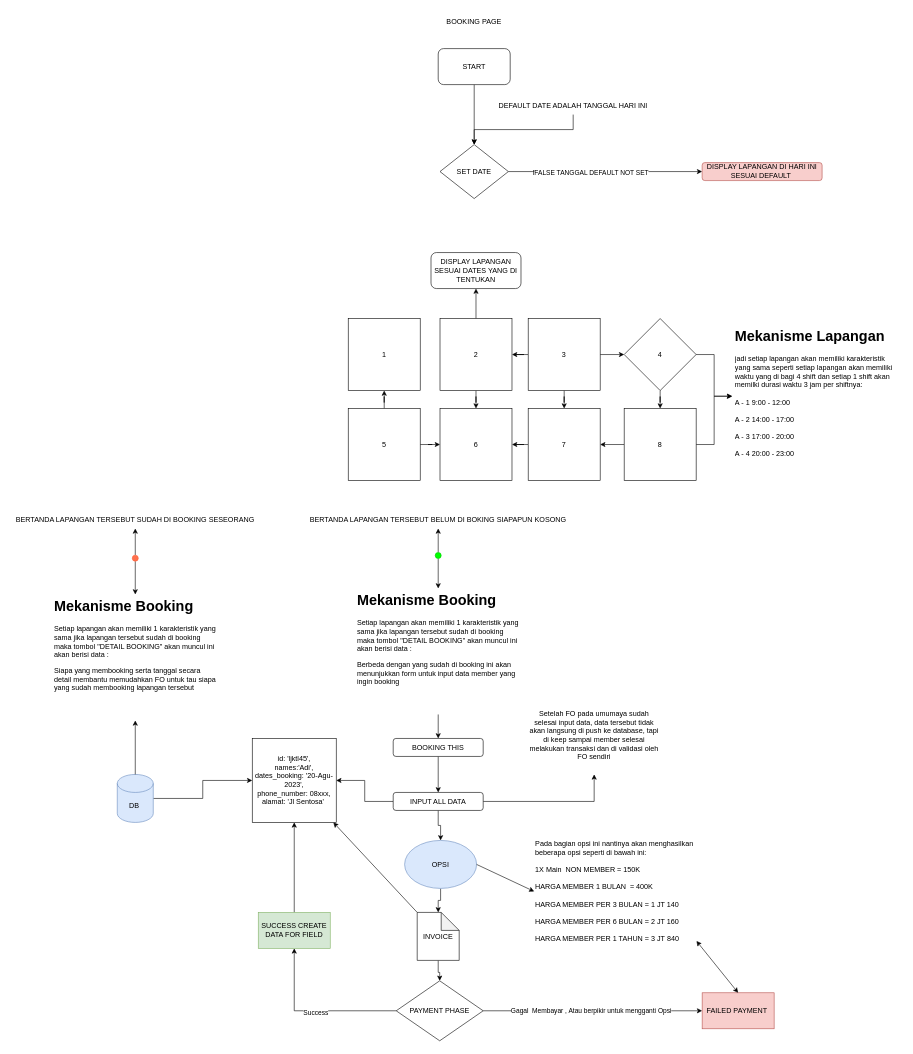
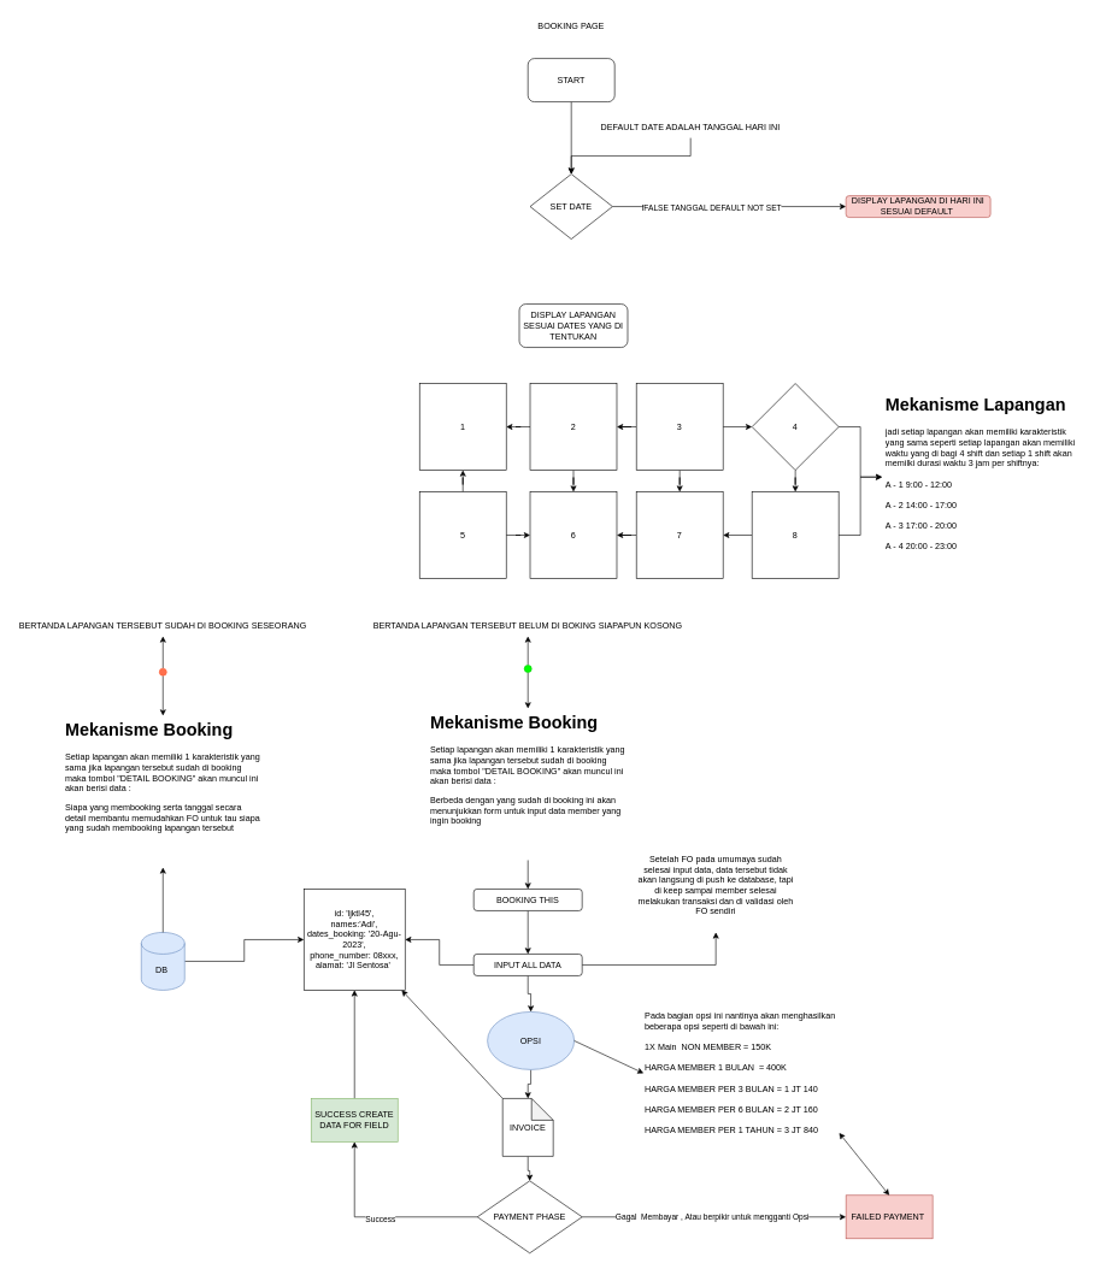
  <mxCell id="0" />
  <mxCell id="1" parent="0" />
  <mxCell id="2" value="" style="edgeStyle=orthogonalEdgeStyle;rounded=0;orthogonalLoop=1;jettySize=auto;html=1;" edge="1" parent="1" source="3" target="7"><mxGeometry relative="1" as="geometry" /></mxCell>
  <mxCell id="3" value="START" style="rounded=1;whiteSpace=wrap;html=1;" vertex="1" parent="1"><mxGeometry x="730" y="80" width="120" height="60" as="geometry" /></mxCell>
  <mxCell id="4" value="BOOKING PAGE" style="text;html=1;strokeColor=none;fillColor=none;align=center;verticalAlign=middle;whiteSpace=wrap;rounded=0;" vertex="1" parent="1"><mxGeometry x="727" y="20" width="126" height="30" as="geometry" /></mxCell>
  <mxCell id="5" value="" style="edgeStyle=orthogonalEdgeStyle;rounded=0;orthogonalLoop=1;jettySize=auto;html=1;" edge="1" parent="1" source="7" target="10"><mxGeometry relative="1" as="geometry" /></mxCell>
  <mxCell id="6" value="fFALSE TANGGAL DEFAULT NOT SET" style="edgeLabel;html=1;align=center;verticalAlign=middle;resizable=0;points=[];" vertex="1" connectable="0" parent="5"><mxGeometry x="-0.156" y="-2" relative="1" as="geometry"><mxPoint as="offset" /></mxGeometry></mxCell>
  <mxCell id="7" value="SET DATE" style="rhombus;whiteSpace=wrap;html=1;" vertex="1" parent="1"><mxGeometry x="733" y="240" width="114" height="90" as="geometry" /></mxCell>
  <mxCell id="8" value="" style="edgeStyle=orthogonalEdgeStyle;rounded=0;orthogonalLoop=1;jettySize=auto;html=1;" edge="1" parent="1" source="9" target="7"><mxGeometry relative="1" as="geometry" /></mxCell>
  <mxCell id="9" value="DEFAULT DATE ADALAH TANGGAL HARI INI" style="text;html=1;strokeColor=none;fillColor=none;align=center;verticalAlign=middle;whiteSpace=wrap;rounded=0;" vertex="1" parent="1"><mxGeometry x="830" y="160" width="250" height="30" as="geometry" /></mxCell>
  <mxCell id="10" value="DISPLAY LAPANGAN DI HARI INI SESUAI DEFAULT&amp;nbsp;" style="rounded=1;whiteSpace=wrap;html=1;fillColor=#f8cecc;strokeColor=#b85450;" vertex="1" parent="1"><mxGeometry x="1170" y="270" width="200" height="30" as="geometry" /></mxCell>
  <mxCell id="11" value="DISPLAY LAPANGAN SESUAI DATES YANG DI TENTUKAN" style="rounded=1;whiteSpace=wrap;html=1;" vertex="1" parent="1"><mxGeometry x="718" y="420" width="150" height="60" as="geometry" /></mxCell>
  <mxCell id="12" value="1" style="whiteSpace=wrap;html=1;aspect=fixed;" vertex="1" parent="1"><mxGeometry x="580" y="530" width="120" height="120" as="geometry" /></mxCell>
- <mxCell id="13" value="" style="edgeStyle=orthogonalEdgeStyle;rounded=0;orthogonalLoop=1;jettySize=auto;html=1;" edge="1" parent="1" source="15" target="11"><mxGeometry relative="1" as="geometry" /></mxCell>
+ <mxCell id="13" value="" style="edgeStyle=orthogonalEdgeStyle;rounded=0;orthogonalLoop=1;jettySize=auto;html=1;" edge="1" parent="1" source="15" target="12"><mxGeometry relative="1" as="geometry" /></mxCell>
  <mxCell id="14" value="" style="edgeStyle=orthogonalEdgeStyle;rounded=0;orthogonalLoop=1;jettySize=auto;html=1;" edge="1" parent="1" source="15" target="26"><mxGeometry relative="1" as="geometry" /></mxCell>
  <mxCell id="15" value="2" style="whiteSpace=wrap;html=1;aspect=fixed;" vertex="1" parent="1"><mxGeometry x="733" y="530" width="120" height="120" as="geometry" /></mxCell>
  <mxCell id="16" value="" style="edgeStyle=orthogonalEdgeStyle;rounded=0;orthogonalLoop=1;jettySize=auto;html=1;" edge="1" parent="1" source="19" target="15"><mxGeometry relative="1" as="geometry" /></mxCell>
  <mxCell id="17" value="" style="edgeStyle=orthogonalEdgeStyle;rounded=0;orthogonalLoop=1;jettySize=auto;html=1;" edge="1" parent="1" source="19" target="22"><mxGeometry relative="1" as="geometry" /></mxCell>
  <mxCell id="18" value="" style="edgeStyle=orthogonalEdgeStyle;rounded=0;orthogonalLoop=1;jettySize=auto;html=1;" edge="1" parent="1" source="19" target="28"><mxGeometry relative="1" as="geometry" /></mxCell>
  <mxCell id="19" value="3" style="whiteSpace=wrap;html=1;aspect=fixed;" vertex="1" parent="1"><mxGeometry x="880" y="530" width="120" height="120" as="geometry" /></mxCell>
  <mxCell id="20" value="" style="edgeStyle=orthogonalEdgeStyle;rounded=0;orthogonalLoop=1;jettySize=auto;html=1;" edge="1" parent="1" source="22" target="31"><mxGeometry relative="1" as="geometry" /></mxCell>
  <mxCell id="21" value="" style="edgeStyle=orthogonalEdgeStyle;rounded=0;orthogonalLoop=1;jettySize=auto;html=1;" edge="1" parent="1" source="22" target="32"><mxGeometry relative="1" as="geometry" /></mxCell>
  <mxCell id="22" value="4" style="rhombus;whiteSpace=wrap;html=1;aspect=fixed;" vertex="1" parent="1"><mxGeometry x="1040" y="530" width="120" height="120" as="geometry" /></mxCell>
  <mxCell id="23" value="" style="edgeStyle=orthogonalEdgeStyle;rounded=0;orthogonalLoop=1;jettySize=auto;html=1;" edge="1" parent="1" source="25" target="12"><mxGeometry relative="1" as="geometry" /></mxCell>
  <mxCell id="24" value="" style="edgeStyle=orthogonalEdgeStyle;rounded=0;orthogonalLoop=1;jettySize=auto;html=1;" edge="1" parent="1" source="25" target="26"><mxGeometry relative="1" as="geometry" /></mxCell>
  <mxCell id="25" value="5" style="whiteSpace=wrap;html=1;aspect=fixed;" vertex="1" parent="1"><mxGeometry x="580" y="680" width="120" height="120" as="geometry" /></mxCell>
  <mxCell id="26" value="6" style="whiteSpace=wrap;html=1;aspect=fixed;" vertex="1" parent="1"><mxGeometry x="733" y="680" width="120" height="120" as="geometry" /></mxCell>
  <mxCell id="27" value="" style="edgeStyle=orthogonalEdgeStyle;rounded=0;orthogonalLoop=1;jettySize=auto;html=1;" edge="1" parent="1" source="28" target="26"><mxGeometry relative="1" as="geometry" /></mxCell>
  <mxCell id="28" value="7" style="whiteSpace=wrap;html=1;aspect=fixed;" vertex="1" parent="1"><mxGeometry x="880" y="680" width="120" height="120" as="geometry" /></mxCell>
  <mxCell id="29" value="" style="edgeStyle=orthogonalEdgeStyle;rounded=0;orthogonalLoop=1;jettySize=auto;html=1;" edge="1" parent="1" source="31" target="28"><mxGeometry relative="1" as="geometry" /></mxCell>
  <mxCell id="30" value="" style="edgeStyle=orthogonalEdgeStyle;rounded=0;orthogonalLoop=1;jettySize=auto;html=1;" edge="1" parent="1" source="31" target="32"><mxGeometry relative="1" as="geometry" /></mxCell>
  <mxCell id="31" value="8" style="whiteSpace=wrap;html=1;aspect=fixed;" vertex="1" parent="1"><mxGeometry x="1040" y="680" width="120" height="120" as="geometry" /></mxCell>
  <mxCell id="32" value="&lt;h1&gt;Mekanisme Lapangan&lt;/h1&gt;&lt;div&gt;jadi setiap lapangan akan memiliki karakteristik yang sama seperti setiap lapangan akan memiliki waktu yang di bagi 4 shift dan setiap 1 shift akan memilki durasi waktu 3 jam per shiftnya:&lt;/div&gt;&lt;div&gt;&lt;br&gt;&lt;/div&gt;&lt;div&gt;A - 1 9:00 - 12:00&lt;/div&gt;&lt;div&gt;&lt;br&gt;&lt;/div&gt;&lt;div&gt;A - 2 14:00 - 17:00&lt;/div&gt;&lt;div&gt;&lt;br&gt;&lt;/div&gt;&lt;div&gt;A - 3 17:00 - 20:00&lt;/div&gt;&lt;div&gt;&lt;br&gt;&lt;/div&gt;&lt;div&gt;A - 4 20:00 - 23:00&lt;/div&gt;&lt;div&gt;&lt;br&gt;&lt;/div&gt;&lt;div&gt;&lt;br&gt;&lt;/div&gt;" style="text;html=1;strokeColor=none;fillColor=none;spacing=5;spacingTop=-20;whiteSpace=wrap;overflow=hidden;rounded=0;" vertex="1" parent="1"><mxGeometry x="1220" y="540" width="280" height="239" as="geometry" /></mxCell>
  <mxCell id="33" value="" style="edgeStyle=orthogonalEdgeStyle;rounded=0;orthogonalLoop=1;jettySize=auto;html=1;" edge="1" parent="1" source="35" target="36"><mxGeometry relative="1" as="geometry" /></mxCell>
  <mxCell id="34" value="" style="edgeStyle=orthogonalEdgeStyle;rounded=0;orthogonalLoop=1;jettySize=auto;html=1;" edge="1" parent="1" source="35" target="41"><mxGeometry relative="1" as="geometry" /></mxCell>
  <mxCell id="35" value="" style="ellipse;whiteSpace=wrap;html=1;aspect=fixed;strokeColor=#FF6038;fillColor=#FF704D;" vertex="1" parent="1"><mxGeometry x="220" y="924.5" width="10" height="10" as="geometry" /></mxCell>
  <mxCell id="36" value="BERTANDA LAPANGAN TERSEBUT SUDAH DI BOOKING SESEORANG" style="text;html=1;strokeColor=none;fillColor=none;align=center;verticalAlign=middle;whiteSpace=wrap;rounded=0;" vertex="1" parent="1"><mxGeometry x="20" y="850" width="410" height="30" as="geometry" /></mxCell>
  <mxCell id="37" value="" style="edgeStyle=orthogonalEdgeStyle;rounded=0;orthogonalLoop=1;jettySize=auto;html=1;" edge="1" parent="1" source="39" target="40"><mxGeometry relative="1" as="geometry" /></mxCell>
  <mxCell id="38" value="" style="edgeStyle=orthogonalEdgeStyle;rounded=0;orthogonalLoop=1;jettySize=auto;html=1;" edge="1" parent="1" source="39" target="43"><mxGeometry relative="1" as="geometry" /></mxCell>
  <mxCell id="39" value="" style="ellipse;whiteSpace=wrap;html=1;aspect=fixed;strokeColor=#00CC00;fillColor=#00FF00;" vertex="1" parent="1"><mxGeometry x="725" y="920" width="10" height="10" as="geometry" /></mxCell>
  <mxCell id="40" value="BERTANDA LAPANGAN TERSEBUT BELUM DI BOKING SIAPAPUN KOSONG" style="text;html=1;strokeColor=none;fillColor=none;align=center;verticalAlign=middle;whiteSpace=wrap;rounded=0;" vertex="1" parent="1"><mxGeometry x="510" y="850" width="440" height="30" as="geometry" /></mxCell>
  <mxCell id="41" value="&lt;h1&gt;Mekanisme Booking&lt;/h1&gt;&lt;p&gt;Setiap lapangan akan memiliki 1 karakteristik yang sama jika lapangan tersebut sudah di booking maka tombol &quot;DETAIL BOOKING&quot; akan muncul ini akan berisi data :&lt;/p&gt;&lt;p&gt;Siapa yang membooking serta tanggal secara detail membantu memudahkan FO untuk tau siapa yang sudah membooking lapangan tersebut&amp;nbsp;&lt;/p&gt;" style="text;html=1;strokeColor=none;fillColor=none;spacing=5;spacingTop=-20;whiteSpace=wrap;overflow=hidden;rounded=0;" vertex="1" parent="1"><mxGeometry x="85" y="990" width="280" height="210" as="geometry" /></mxCell>
  <mxCell id="42" value="" style="edgeStyle=orthogonalEdgeStyle;rounded=0;orthogonalLoop=1;jettySize=auto;html=1;" edge="1" parent="1" source="43" target="49"><mxGeometry relative="1" as="geometry" /></mxCell>
  <mxCell id="43" value="&lt;h1&gt;Mekanisme Booking&lt;/h1&gt;&lt;p&gt;Setiap lapangan akan memiliki 1 karakteristik yang sama jika lapangan tersebut sudah di booking maka tombol &quot;DETAIL BOOKING&quot; akan muncul ini akan berisi data :&lt;/p&gt;&lt;p&gt;Berbeda dengan yang sudah di booking ini akan menunjukkan form untuk input data member yang ingin booking&lt;/p&gt;" style="text;html=1;strokeColor=none;fillColor=none;spacing=5;spacingTop=-20;whiteSpace=wrap;overflow=hidden;rounded=0;" vertex="1" parent="1"><mxGeometry x="590" y="980" width="280" height="210" as="geometry" /></mxCell>
  <mxCell id="44" value="" style="edgeStyle=orthogonalEdgeStyle;rounded=0;orthogonalLoop=1;jettySize=auto;html=1;" edge="1" parent="1" source="45" target="46"><mxGeometry relative="1" as="geometry" /></mxCell>
  <mxCell id="45" value="DB&amp;nbsp;" style="shape=cylinder3;whiteSpace=wrap;html=1;boundedLbl=1;backgroundOutline=1;size=15;fillColor=#dae8fc;strokeColor=#6c8ebf;" vertex="1" parent="1"><mxGeometry x="195" y="1290" width="60" height="80" as="geometry" /></mxCell>
  <mxCell id="46" value="id: 'ljktl45',&lt;br&gt;names:'Adi',&lt;br&gt;dates_booking: '20-Agu-2023',&lt;br&gt;phone_number: 08xxx,&lt;br&gt;alamat: 'Jl Sentosa'&amp;nbsp;" style="whiteSpace=wrap;html=1;aspect=fixed;" vertex="1" parent="1"><mxGeometry x="420" y="1230" width="140" height="140" as="geometry" /></mxCell>
  <mxCell id="47" value="" style="endArrow=classic;html=1;rounded=0;exitX=0.5;exitY=0;exitDx=0;exitDy=0;exitPerimeter=0;" edge="1" parent="1" source="45" target="41"><mxGeometry width="50" height="50" relative="1" as="geometry"><mxPoint x="510" y="1250" as="sourcePoint" /><mxPoint x="560" y="1200" as="targetPoint" /></mxGeometry></mxCell>
  <mxCell id="48" value="" style="edgeStyle=orthogonalEdgeStyle;rounded=0;orthogonalLoop=1;jettySize=auto;html=1;" edge="1" parent="1" source="49" target="53"><mxGeometry relative="1" as="geometry" /></mxCell>
  <mxCell id="49" value="BOOKING THIS" style="rounded=1;whiteSpace=wrap;html=1;" vertex="1" parent="1"><mxGeometry x="655" y="1230" width="150" height="30" as="geometry" /></mxCell>
  <mxCell id="50" value="" style="edgeStyle=orthogonalEdgeStyle;rounded=0;orthogonalLoop=1;jettySize=auto;html=1;" edge="1" parent="1" source="53" target="46"><mxGeometry relative="1" as="geometry" /></mxCell>
  <mxCell id="51" value="" style="edgeStyle=orthogonalEdgeStyle;rounded=0;orthogonalLoop=1;jettySize=auto;html=1;" edge="1" parent="1" source="53" target="54"><mxGeometry relative="1" as="geometry" /></mxCell>
  <mxCell id="52" value="" style="edgeStyle=orthogonalEdgeStyle;rounded=0;orthogonalLoop=1;jettySize=auto;html=1;" edge="1" parent="1" source="53" target="64"><mxGeometry relative="1" as="geometry" /></mxCell>
  <mxCell id="53" value="INPUT ALL DATA" style="rounded=1;whiteSpace=wrap;html=1;" vertex="1" parent="1"><mxGeometry x="655" y="1320" width="150" height="30" as="geometry" /></mxCell>
  <mxCell id="54" value="Setelah FO pada umumaya sudah selesai input data, data tersebut tidak akan langsung di push ke database, tapi di keep sampai member selesai melakukan transaksi dan di validasi oleh FO sendiri" style="text;html=1;strokeColor=none;fillColor=none;align=center;verticalAlign=middle;whiteSpace=wrap;rounded=0;" vertex="1" parent="1"><mxGeometry x="880" y="1160" width="220" height="130" as="geometry" /></mxCell>
  <mxCell id="55" value="" style="edgeStyle=orthogonalEdgeStyle;rounded=0;orthogonalLoop=1;jettySize=auto;html=1;" edge="1" parent="1" source="59" target="60"><mxGeometry relative="1" as="geometry" /></mxCell>
  <mxCell id="56" value="Gagal&amp;nbsp; Membayar , Atau berpikir untuk mengganti Opsi" style="edgeLabel;html=1;align=center;verticalAlign=middle;resizable=0;points=[];" vertex="1" connectable="0" parent="55"><mxGeometry x="-0.018" y="1" relative="1" as="geometry"><mxPoint as="offset" /></mxGeometry></mxCell>
  <mxCell id="57" value="" style="edgeStyle=orthogonalEdgeStyle;rounded=0;orthogonalLoop=1;jettySize=auto;html=1;" edge="1" parent="1" source="59" target="62"><mxGeometry relative="1" as="geometry" /></mxCell>
  <mxCell id="58" value="Success" style="edgeLabel;html=1;align=center;verticalAlign=middle;resizable=0;points=[];" vertex="1" connectable="0" parent="57"><mxGeometry x="-0.012" y="2" relative="1" as="geometry"><mxPoint as="offset" /></mxGeometry></mxCell>
  <mxCell id="59" value="PAYMENT PHASE" style="rhombus;whiteSpace=wrap;html=1;" vertex="1" parent="1"><mxGeometry x="660" y="1634" width="145" height="100" as="geometry" /></mxCell>
  <mxCell id="60" value="FAILED PAYMENT&amp;nbsp;" style="whiteSpace=wrap;html=1;fillColor=#f8cecc;strokeColor=#b85450;" vertex="1" parent="1"><mxGeometry x="1170" y="1654" width="120" height="60" as="geometry" /></mxCell>
  <mxCell id="61" value="" style="edgeStyle=orthogonalEdgeStyle;rounded=0;orthogonalLoop=1;jettySize=auto;html=1;" edge="1" parent="1" source="62" target="46"><mxGeometry relative="1" as="geometry" /></mxCell>
  <mxCell id="62" value="SUCCESS CREATE DATA FOR FIELD" style="whiteSpace=wrap;html=1;fillColor=#d5e8d4;strokeColor=#82b366;" vertex="1" parent="1"><mxGeometry x="430" y="1520" width="120" height="60" as="geometry" /></mxCell>
  <mxCell id="63" value="" style="edgeStyle=orthogonalEdgeStyle;rounded=0;orthogonalLoop=1;jettySize=auto;html=1;" edge="1" parent="1" source="64" target="66"><mxGeometry relative="1" as="geometry" /></mxCell>
  <mxCell id="64" value="OPSI" style="ellipse;whiteSpace=wrap;html=1;fillColor=#dae8fc;strokeColor=#6c8ebf;" vertex="1" parent="1"><mxGeometry x="674" y="1400" width="120" height="80" as="geometry" /></mxCell>
  <mxCell id="65" value="" style="edgeStyle=orthogonalEdgeStyle;rounded=0;orthogonalLoop=1;jettySize=auto;html=1;" edge="1" parent="1" source="66" target="59"><mxGeometry relative="1" as="geometry" /></mxCell>
  <mxCell id="66" value="INVOICE" style="shape=note;whiteSpace=wrap;html=1;backgroundOutline=1;darkOpacity=0.05;" vertex="1" parent="1"><mxGeometry x="695" y="1520" width="70" height="80" as="geometry" /></mxCell>
  <mxCell id="67" value="Pada bagian opsi ini nantinya akan menghasilkan beberapa opsi seperti di bawah ini:&lt;br&gt;&lt;br&gt;1X Main&amp;nbsp; NON MEMBER = 150K&lt;br&gt;&lt;br&gt;HARGA MEMBER 1 BULAN&amp;nbsp; = 400K&lt;br&gt;&lt;br&gt;HARGA MEMBER PER 3 BULAN = 1 JT 140&lt;br&gt;&lt;br&gt;HARGA MEMBER PER 6 BULAN = 2 JT 160&lt;br&gt;&lt;br&gt;HARGA MEMBER PER 1 TAHUN = 3 JT 840&amp;nbsp;&amp;nbsp; &amp;nbsp;" style="text;html=1;strokeColor=none;fillColor=none;align=left;verticalAlign=middle;whiteSpace=wrap;rounded=0;" vertex="1" parent="1"><mxGeometry x="890" y="1390" width="270" height="190" as="geometry" /></mxCell>
  <mxCell id="68" value="" style="endArrow=classic;html=1;rounded=0;exitX=0;exitY=0;exitDx=0;exitDy=0;exitPerimeter=0;" edge="1" parent="1" source="66" target="46"><mxGeometry width="50" height="50" relative="1" as="geometry"><mxPoint x="700" y="1490" as="sourcePoint" /><mxPoint x="750" y="1440" as="targetPoint" /></mxGeometry></mxCell>
  <mxCell id="69" value="" style="endArrow=classic;html=1;rounded=0;entryX=0;entryY=0.5;entryDx=0;entryDy=0;exitX=1;exitY=0.5;exitDx=0;exitDy=0;" edge="1" parent="1" source="64" target="67"><mxGeometry width="50" height="50" relative="1" as="geometry"><mxPoint x="830" y="1540" as="sourcePoint" /><mxPoint x="880" y="1490" as="targetPoint" /></mxGeometry></mxCell>
  <mxCell id="70" value="" style="endArrow=classic;startArrow=classic;html=1;rounded=0;exitX=0.5;exitY=0;exitDx=0;exitDy=0;entryX=1.002;entryY=0.935;entryDx=0;entryDy=0;entryPerimeter=0;" edge="1" parent="1" source="60" target="67"><mxGeometry width="50" height="50" relative="1" as="geometry"><mxPoint x="990" y="1690" as="sourcePoint" /><mxPoint x="1040" y="1640" as="targetPoint" /></mxGeometry></mxCell>
